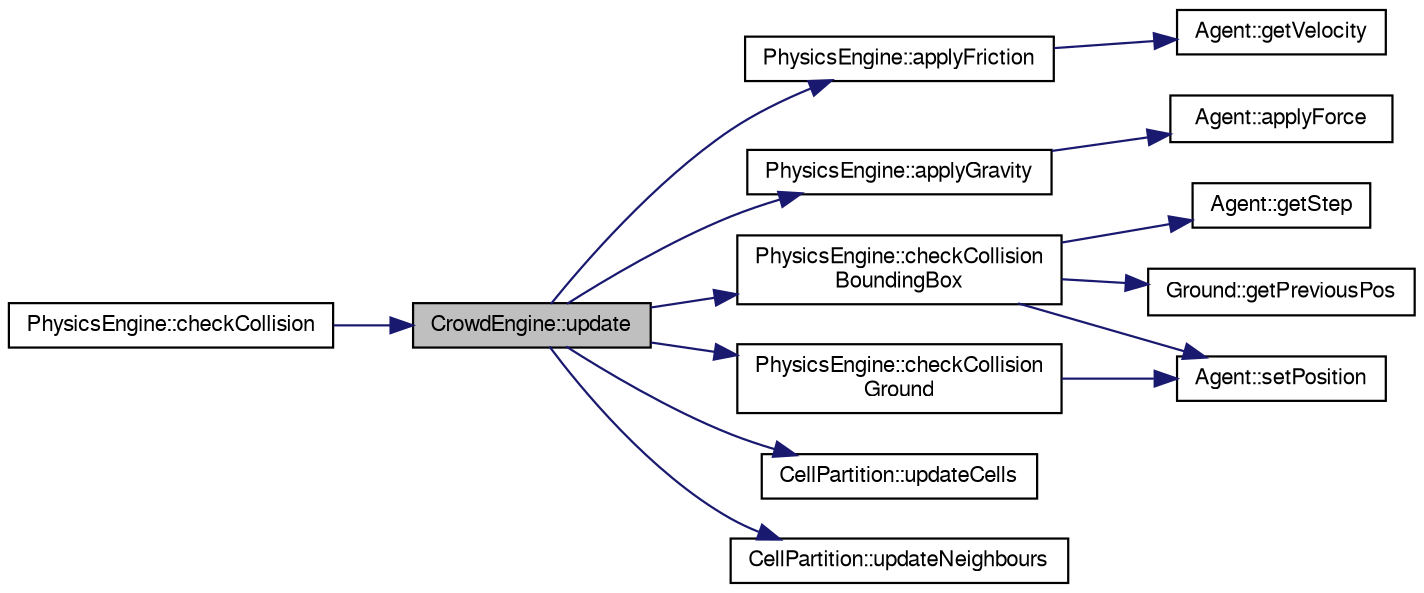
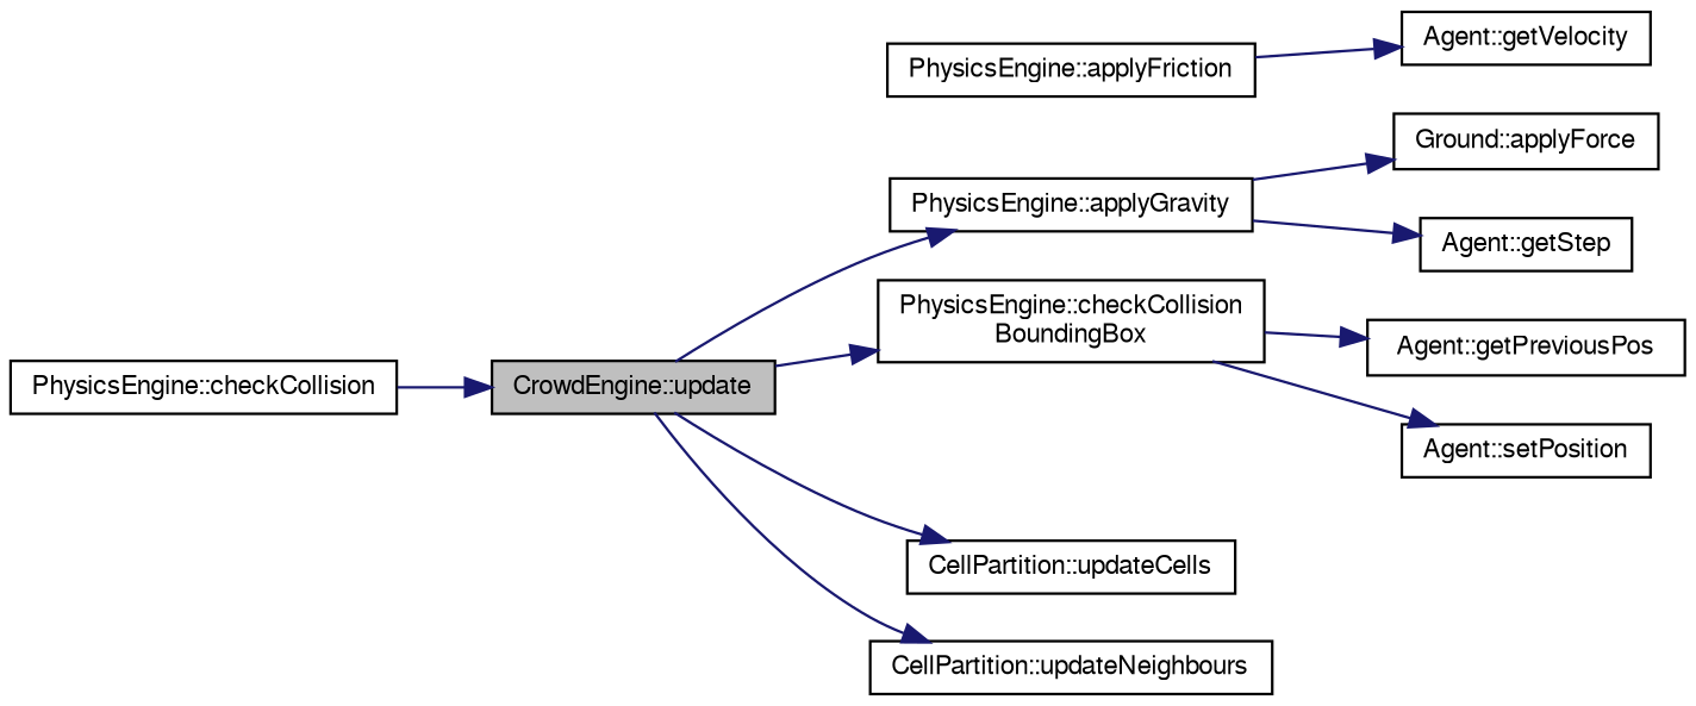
  digraph {
    rankdir=LR
    node [color=black fillcolor=white fontname=FreeSans fontsize=10 shape=record style=filled]
    edge [color=midnightblue fontname=FreeSans fontsize=10 labelfontname=FreeSans labelfontsize=10 style=solid]
    n1 [fillcolor=grey75 fontcolor=black height=0.2 label="CrowdEngine::update" width=0.4]
    n2 [height=0.2 label="PhysicsEngine::applyFriction" width=0.4]
    n3 [height=0.2 label="PhysicsEngine::applyGravity" width=0.4]
    n4 [height=0.2 label="PhysicsEngine::checkCollision\lBoundingBox" width=0.4]
-   n5 [height=0.2 label="PhysicsEngine::checkCollision\lGround" width=0.4]
    n6 [height=0.2 label="CellPartition::updateCells" width=0.4]
    n7 [height=0.2 label="CellPartition::updateNeighbours" width=0.4]
    n8 [height=0.2 label="Agent::getVelocity" width=0.4]
-   n9 [height=0.2 label="Agent::applyForce" width=0.4]
+   n9 [height=0.2 label="Ground::applyForce" width=0.4]
    n10 [height=0.2 label="PhysicsEngine::checkCollision" width=0.4]
    n11 [height=0.2 label="Agent::getStep" width=0.4]
    n12 [height=0.2 label="Agent::setPosition" width=0.4]
-   n13 [height=0.2 label="Ground::getPreviousPos" width=0.4]
-   n1 -> n2
+   n13 [height=0.2 label="Agent::getPreviousPos" width=0.4]
    n1 -> n3
    n1 -> n4
-   n1 -> n5
    n1 -> n6
    n1 -> n7
    n2 -> n8
    n3 -> n9
-   n4 -> n11
+   n3 -> n11
    n4 -> n12
    n4 -> n13
-   n5 -> n12
    n10 -> n1
  }
